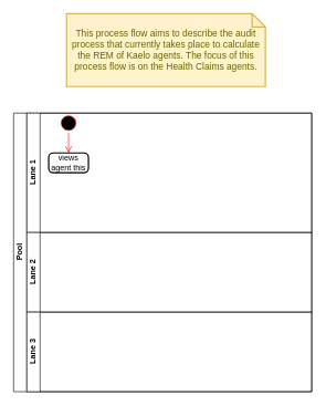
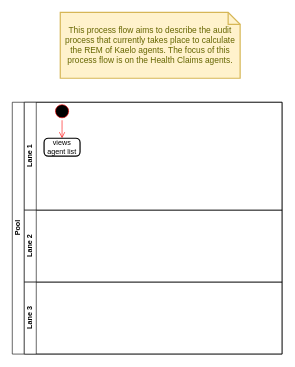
  <mxCell id="0" />
  <mxCell id="1" parent="0" />
  <mxCell id="2" value="Pool" style="swimlane;html=1;childLayout=stackLayout;resizeParent=1;resizeParentMax=0;horizontal=0;startSize=20;horizontalStack=0;" parent="1" vertex="1"><mxGeometry x="20" y="170" width="450" height="420" as="geometry" /></mxCell>
  <mxCell id="3" value="Lane 1" style="swimlane;html=1;startSize=20;horizontal=0;" parent="2" vertex="1"><mxGeometry x="20" width="430" height="180" as="geometry" /></mxCell>
  <mxCell id="4" value="" style="ellipse;html=1;shape=startState;fillColor=#000000;strokeColor=#ff0000;" parent="3" vertex="1"><mxGeometry x="48" width="30" height="30" as="geometry" /></mxCell>
  <mxCell id="5" value="" style="edgeStyle=orthogonalEdgeStyle;html=1;verticalAlign=bottom;endArrow=open;endSize=8;strokeColor=#ff0000;rounded=0;" parent="3" source="4" edge="1"><mxGeometry relative="1" as="geometry"><mxPoint x="63" y="60" as="targetPoint" /></mxGeometry></mxCell>
- <mxCell id="6" value="views agent this" style="rounded=1;whiteSpace=wrap;html=1;absoluteArcSize=1;arcSize=14;strokeWidth=2;" parent="3" vertex="1"><mxGeometry x="33" y="60" width="60" height="30" as="geometry" /></mxCell>
+ <mxCell id="6" value="views agent list" style="rounded=1;whiteSpace=wrap;html=1;absoluteArcSize=1;arcSize=14;strokeWidth=2;" parent="3" vertex="1"><mxGeometry x="33" y="60" width="60" height="30" as="geometry" /></mxCell>
  <mxCell id="7" value="Lane 2" style="swimlane;html=1;startSize=20;horizontal=0;" parent="2" vertex="1"><mxGeometry x="20" y="180" width="430" height="120" as="geometry" /></mxCell>
  <mxCell id="8" value="Lane 3" style="swimlane;html=1;startSize=20;horizontal=0;" parent="2" vertex="1"><mxGeometry x="20" y="300" width="430" height="120" as="geometry" /></mxCell>
  <mxCell id="9" value="This process flow aims to describe the audit process that currently takes place to calculate the REM of Kaelo agents. The focus of this process flow is on the Health Claims agents." style="shape=note;strokeWidth=2;fontSize=14;size=20;whiteSpace=wrap;html=1;fillColor=#fff2cc;strokeColor=#d6b656;fontColor=#666600;" parent="1" vertex="1"><mxGeometry x="100" width="300" height="110" as="geometry" y="20" /></mxCell>
